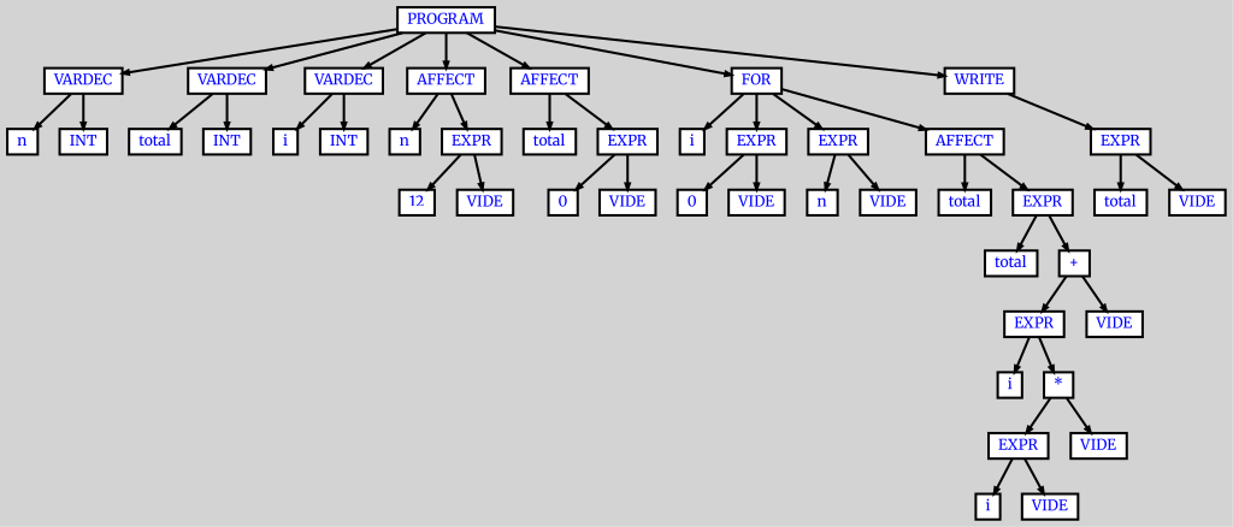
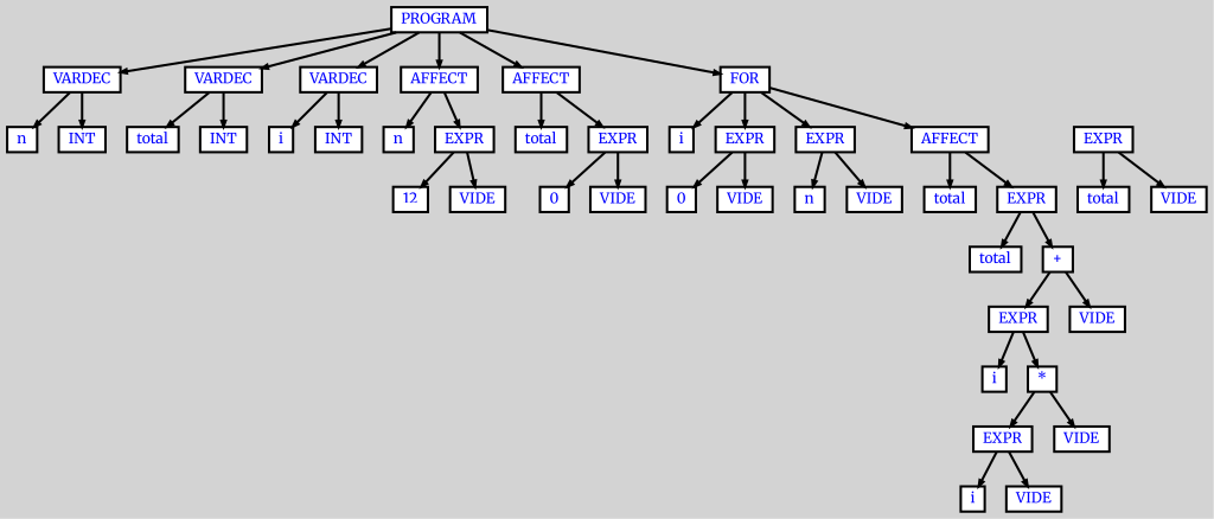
  digraph {
    bgcolor=lightgrey
    fontname=Merriweather
    ordering=out
    ranksep=.4
    node [color=black fillcolor=white fixedsize=false fontcolor=blue fontname=Merriweather fontsize=12 shape=box style="filled, solid, bold"]
    edge [arrowsize=.5 color=black fontname=Merriweather style=bold]
    n1 [height=.25 label=PROGRAM width=.25]
    n2 [height=.25 label=VARDEC width=.25]
    n3 [height=.25 label=VARDEC width=.25]
    n4 [height=.25 label=VARDEC width=.25]
    n5 [height=.25 label=AFFECT width=.25]
    n6 [height=.25 label=AFFECT width=.25]
    n7 [height=.25 label=FOR width=.25]
-   n8 [height=.25 label=WRITE width=.25]
    n9 [height=.25 label=n width=.25]
    n10 [height=.25 label=INT width=.25]
    n11 [height=.25 label=total width=.25]
    n12 [height=.25 label=INT width=.25]
    n13 [height=.25 label=i width=.25]
    n14 [height=.25 label=INT width=.25]
    n15 [height=.25 label=n width=.25]
    n16 [height=.25 label=EXPR width=.25]
    n17 [height=.25 label=total width=.25]
    n18 [height=.25 label=EXPR width=.25]
    n19 [height=.25 label=i width=.25]
    n20 [height=.25 label=EXPR width=.25]
    n21 [height=.25 label=EXPR width=.25]
    n22 [height=.25 label=AFFECT width=.25]
    n23 [height=.25 label=EXPR width=.25]
    n24 [height=.25 label=12 width=.25]
    n25 [height=.25 label=VIDE width=.25]
    n26 [height=.25 label=0 width=.25]
    n27 [height=.25 label=VIDE width=.25]
    n28 [height=.25 label=0 width=.25]
    n29 [height=.25 label=VIDE width=.25]
    n30 [height=.25 label=n width=.25]
    n31 [height=.25 label=VIDE width=.25]
    n32 [height=.25 label=total width=.25]
    n33 [height=.25 label=EXPR width=.25]
    n34 [height=.25 label=total width=.25]
    n35 [height=.25 label="+" width=.25]
    n36 [height=.25 label=EXPR width=.25]
    n37 [height=.25 label=VIDE width=.25]
    n38 [height=.25 label=i width=.25]
    n39 [height=.25 label="*" width=.25]
    n40 [height=.25 label=EXPR width=.25]
    n41 [height=.25 label=VIDE width=.25]
    n42 [height=.25 label=i width=.25]
    n43 [height=.25 label=VIDE width=.25]
    n44 [height=.25 label=total width=.25]
    n45 [height=.25 label=VIDE width=.25]
    n1 -> n2
    n1 -> n3
    n1 -> n4
    n1 -> n5
    n1 -> n6
    n1 -> n7
-   n1 -> n8
    n2 -> n9
    n2 -> n10
    n3 -> n11
    n3 -> n12
    n4 -> n13
    n4 -> n14
    n5 -> n15
    n5 -> n16
    n6 -> n17
    n6 -> n18
    n7 -> n19
    n7 -> n20
    n7 -> n21
    n7 -> n22
-   n8 -> n23
    n16 -> n24
    n16 -> n25
    n18 -> n26
    n18 -> n27
    n20 -> n28
    n20 -> n29
    n21 -> n30
    n21 -> n31
    n22 -> n32
    n22 -> n33
    n23 -> n44
    n23 -> n45
    n33 -> n34
    n33 -> n35
    n35 -> n36
    n35 -> n37
    n36 -> n38
    n36 -> n39
    n39 -> n40
    n39 -> n41
    n40 -> n42
    n40 -> n43
  }
